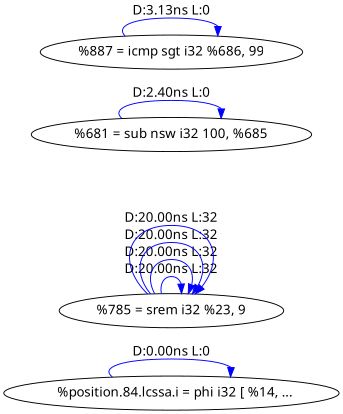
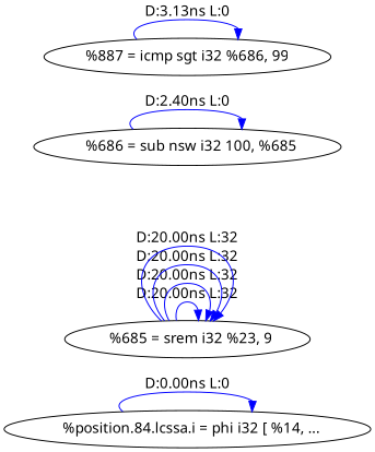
  digraph {
    fontname="Noto Sans"
    rankdir=LR
    node [fontname="Noto Sans"]
    edge [color=blue fontname="Noto Sans"]
    n1 [label="  %position.84.lcssa.i = phi i32 [ %14, ..."]
-   n2 [label="%785 = srem i32 %23, 9"]
-   n3 [label="%681 = sub nsw i32 100, %685"]
+   n2 [label="  %685 = srem i32 %23, 9"]
+   n3 [label="  %686 = sub nsw i32 100, %685"]
    n4 [label="%887 = icmp sgt i32 %686, 99"]
    n1 -> n1 [label="D:0.00ns L:0"]
    n2 -> n2 [label="D:20.00ns L:32"]
    n2 -> n2 [label="D:20.00ns L:32"]
    n2 -> n2 [label="D:20.00ns L:32"]
    n2 -> n2 [label="D:20.00ns L:32"]
    n3 -> n3 [label="D:2.40ns L:0"]
    n4 -> n4 [label="D:3.13ns L:0"]
  }
